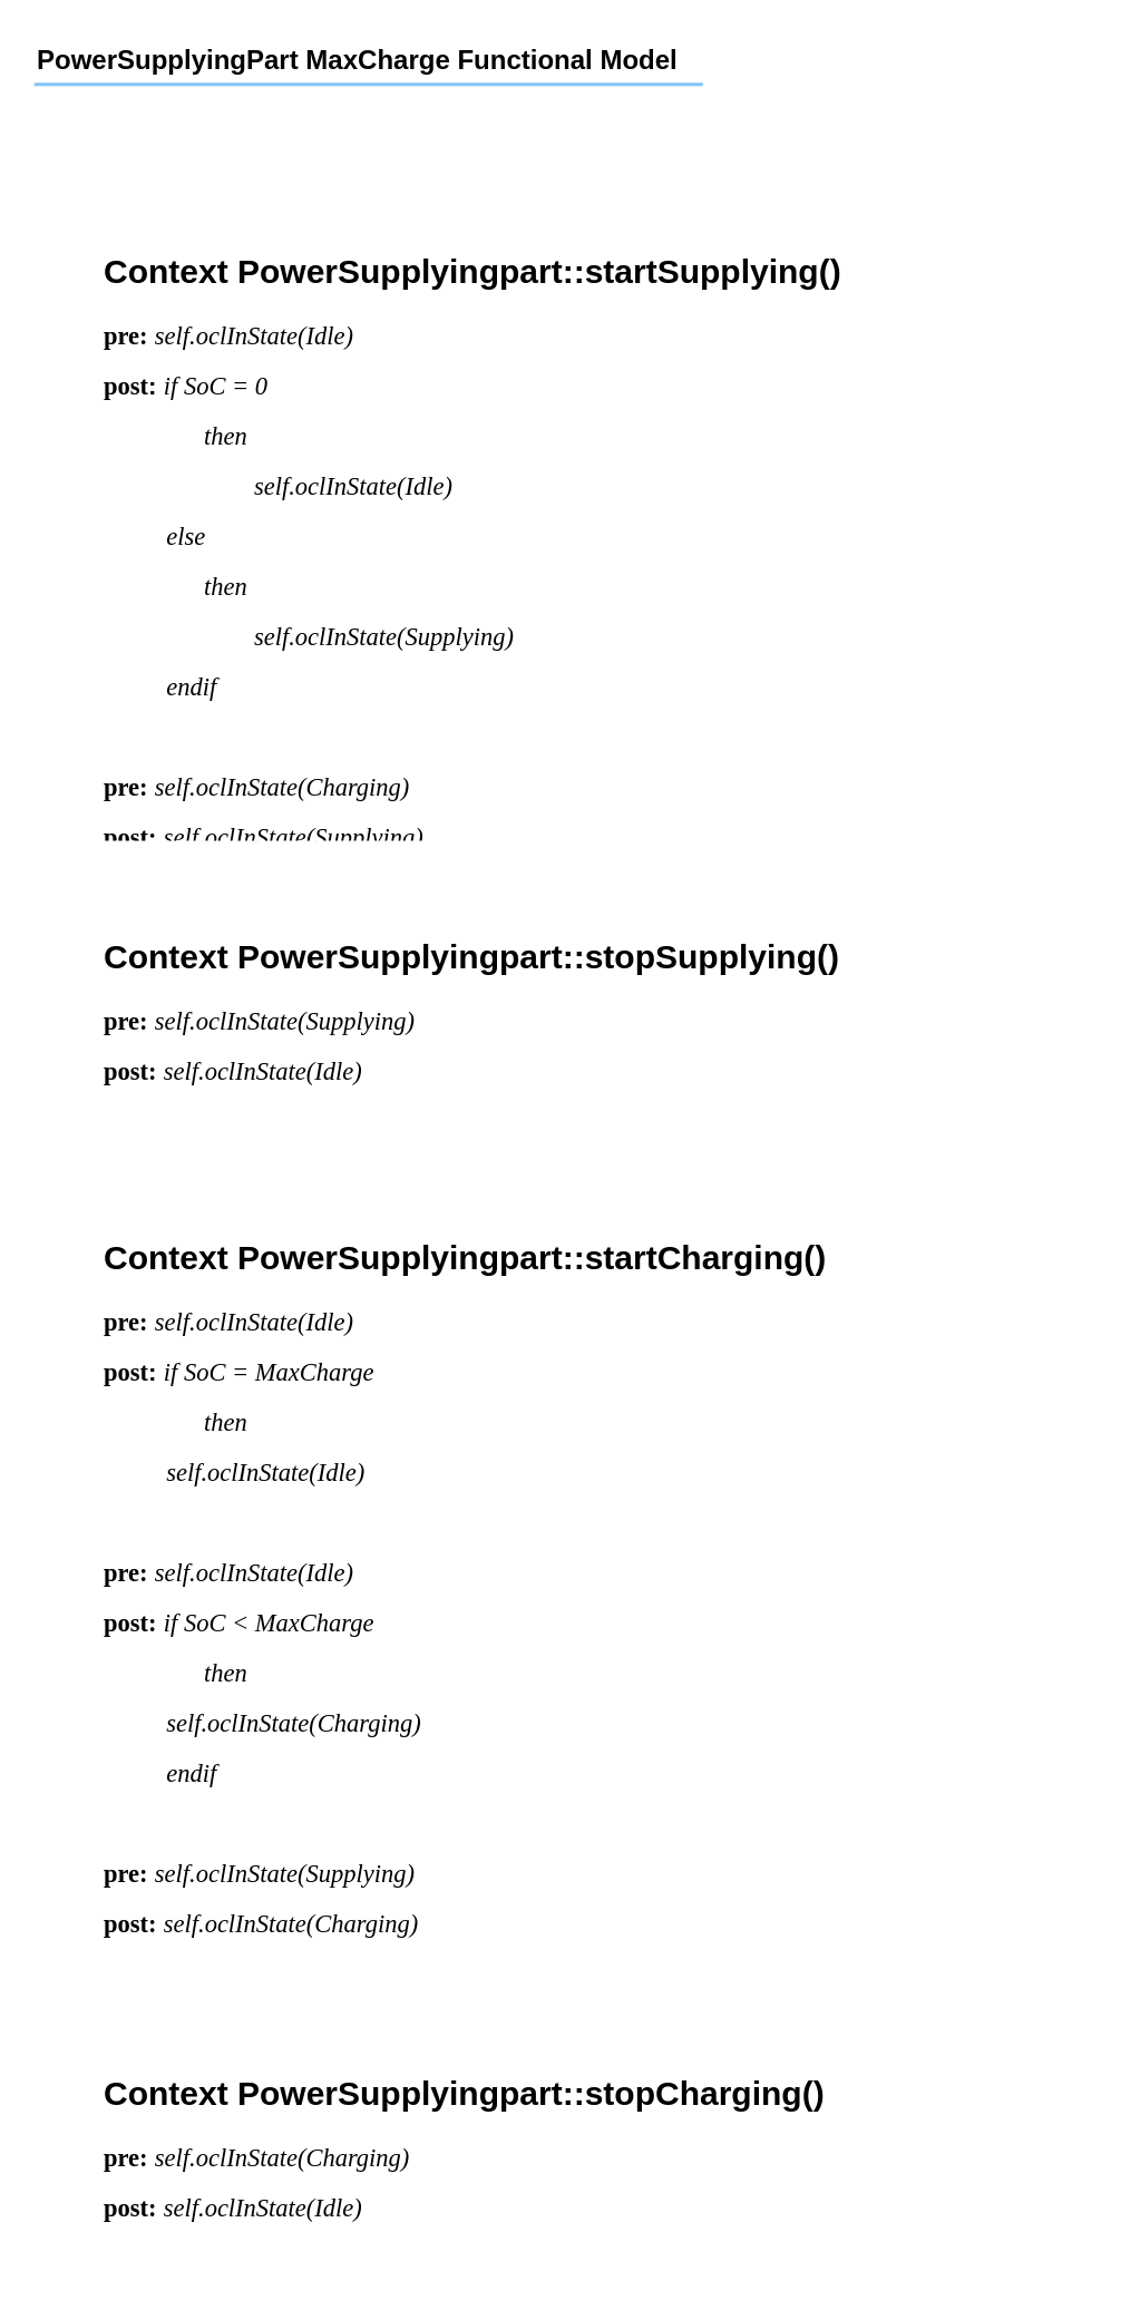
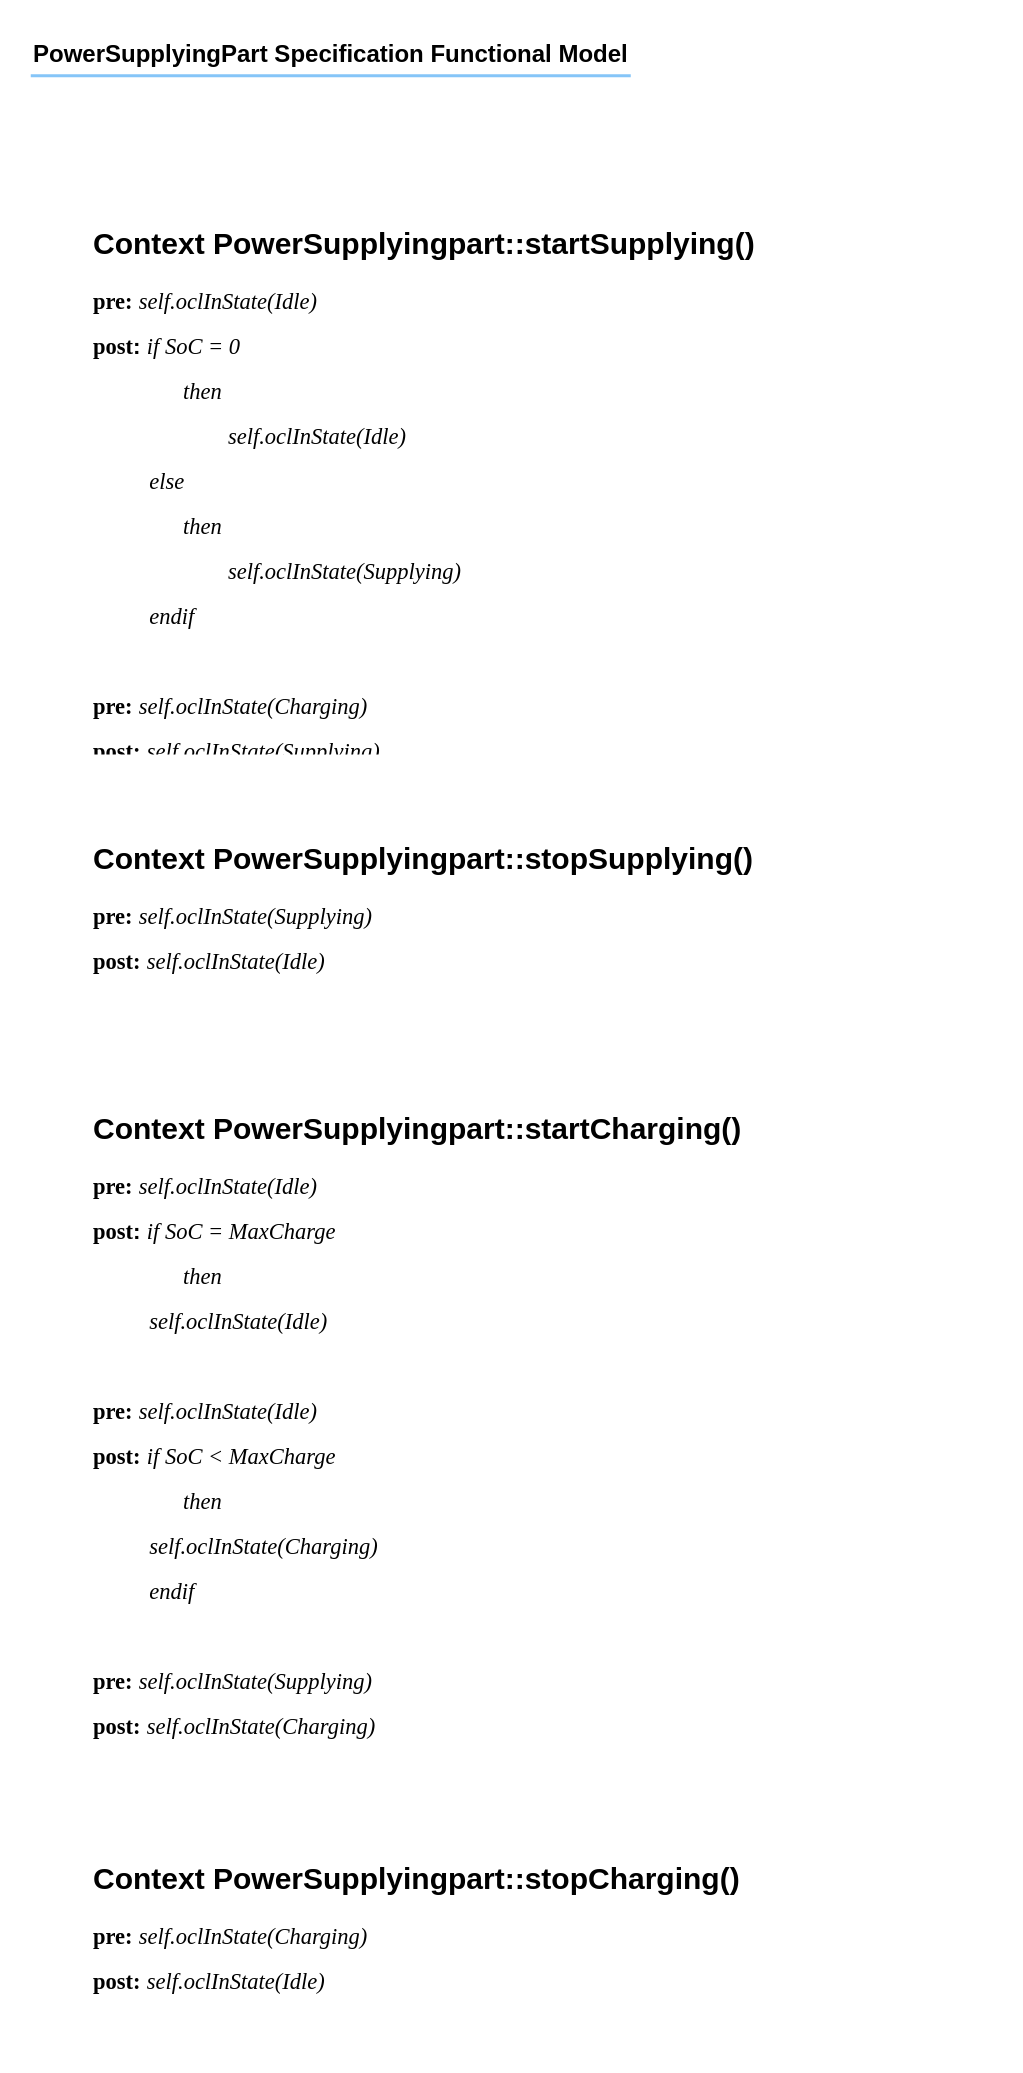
  <mxCell id="0" />
  <mxCell id="1" parent="0" />
  <mxCell id="2" value="&lt;h1 style=&quot;margin-top: 0px;&quot;&gt;&lt;font style=&quot;font-size: 20px;&quot;&gt;Context PowerSupplyingpart::startSupplying()&lt;/font&gt;&lt;/h1&gt;&lt;p&gt;&lt;font style=&quot;font-size: 15px;&quot;&gt;&lt;b style=&quot;&quot;&gt;&lt;font face=&quot;Times New Roman&quot;&gt;pre:&lt;/font&gt; &lt;/b&gt;&lt;font face=&quot;Times New Roman&quot;&gt;&lt;i&gt;self.oclInState(Idle)&lt;/i&gt;&lt;/font&gt;&lt;/font&gt;&lt;/p&gt;&lt;p&gt;&lt;font style=&quot;font-size: 15px;&quot;&gt;&lt;b&gt;&lt;font face=&quot;Times New Roman&quot;&gt;post&lt;/font&gt;:&lt;/b&gt;&amp;nbsp;&lt;font face=&quot;Times New Roman&quot;&gt;&lt;i&gt;if SoC = 0&lt;/i&gt;&lt;/font&gt;&lt;/font&gt;&lt;/p&gt;&lt;p&gt;&lt;font face=&quot;Times New Roman&quot; style=&quot;font-size: 15px;&quot;&gt;&lt;i&gt;&lt;span style=&quot;white-space: pre;&quot;&gt;&#09;&lt;/span&gt;&lt;span style=&quot;white-space: pre;&quot;&gt;&#09;&lt;/span&gt;then&lt;br&gt;&lt;/i&gt;&lt;/font&gt;&lt;/p&gt;&lt;p&gt;&lt;font style=&quot;font-size: 15px;&quot;&gt;&lt;font face=&quot;Times New Roman&quot;&gt;&lt;i&gt;&lt;span style=&quot;white-space: pre;&quot;&gt;&#09;&lt;/span&gt;&amp;nbsp; &lt;span style=&quot;white-space: pre;&quot;&gt;&#09;&lt;/span&gt;&lt;span style=&quot;white-space: pre;&quot;&gt;&#09;&lt;/span&gt;self.oclInState(Idle)&lt;/i&gt;&lt;/font&gt;&lt;br&gt;&lt;/font&gt;&lt;/p&gt;&lt;p&gt;&lt;i style=&quot;background-color: transparent; color: light-dark(rgb(0, 0, 0), rgb(255, 255, 255)); font-size: 15px; font-family: &amp;quot;Times New Roman&amp;quot;;&quot;&gt;&lt;span style=&quot;white-space: pre;&quot;&gt;&#09;&lt;/span&gt;&amp;nbsp; else&lt;/i&gt;&lt;/p&gt;&lt;p&gt;&lt;font face=&quot;Times New Roman&quot; style=&quot;font-size: 15px;&quot;&gt;&lt;i&gt;&lt;span style=&quot;white-space: pre;&quot;&gt;&#09;&lt;/span&gt;&lt;span style=&quot;white-space: pre;&quot;&gt;&#09;&lt;/span&gt;then&lt;br&gt;&lt;/i&gt;&lt;/font&gt;&lt;/p&gt;&lt;p&gt;&lt;i&gt;&lt;font face=&quot;Times New Roman&quot; style=&quot;font-size: 15px;&quot;&gt;&lt;/font&gt;&lt;/i&gt;&lt;/p&gt;&lt;p&gt;&lt;font face=&quot;Times New Roman&quot; style=&quot;font-size: 15px;&quot;&gt;&lt;i&gt;&lt;span style=&quot;white-space: pre;&quot;&gt;&#09;&lt;/span&gt;&amp;nbsp; &lt;span style=&quot;white-space: pre;&quot;&gt;&#09;&lt;/span&gt;&lt;span style=&quot;white-space: pre;&quot;&gt;&#09;&lt;/span&gt;self.oclInState(Supplying)&lt;/i&gt;&lt;/font&gt;&lt;/p&gt;&lt;p&gt;&lt;font style=&quot;font-size: 15px;&quot;&gt;&lt;/font&gt;&lt;/p&gt;&lt;p&gt;&lt;font style=&quot;font-size: 15px;&quot;&gt;&lt;span style=&quot;white-space: pre;&quot;&gt;&#09;&lt;/span&gt;&amp;nbsp;&lt;font face=&quot;Times New Roman&quot;&gt;&lt;i&gt;endif&lt;/i&gt;&lt;/font&gt;&lt;br&gt;&lt;/font&gt;&lt;/p&gt;&lt;div&gt;&lt;font style=&quot;font-size: 15px;&quot;&gt;&lt;font face=&quot;Times New Roman&quot;&gt;&lt;i&gt;&lt;br&gt;&lt;/i&gt;&lt;/font&gt;&lt;/font&gt;&lt;/div&gt;&lt;p&gt;&lt;font style=&quot;font-size: 15px;&quot;&gt;&lt;b&gt;&lt;font face=&quot;Times New Roman&quot;&gt;pre:&lt;/font&gt;&amp;nbsp;&lt;/b&gt;&lt;font face=&quot;Times New Roman&quot;&gt;&lt;i&gt;self.oclInState(Charging)&lt;/i&gt;&lt;/font&gt;&lt;/font&gt;&lt;/p&gt;&lt;p&gt;&lt;font style=&quot;font-size: 15px;&quot;&gt;&lt;font style=&quot;&quot;&gt;&lt;b&gt;&lt;font face=&quot;Times New Roman&quot;&gt;post:&lt;/font&gt;&lt;/b&gt;&amp;nbsp;&lt;/font&gt;&lt;span style=&quot;background-color: transparent; color: light-dark(rgb(0, 0, 0), rgb(255, 255, 255));&quot;&gt;&lt;font face=&quot;Times New Roman&quot;&gt;&lt;i&gt;self.oclInState(Supplying)&lt;/i&gt;&lt;/font&gt;&lt;/span&gt;&lt;/font&gt;&lt;/p&gt;" style="text;html=1;whiteSpace=wrap;overflow=hidden;rounded=0;" parent="1" vertex="1"><mxGeometry x="60" y="140" width="600" height="360" as="geometry" /></mxCell>
  <mxCell id="3" value="" style="group" parent="1" vertex="1" connectable="0"><mxGeometry x="20" y="20" width="450" height="35" as="geometry" /></mxCell>
- <mxCell id="4" value="&lt;b&gt;PowerSupplyingPart MaxCharge Functional Model&lt;/b&gt;" style="text;fontSize=16;verticalAlign=middle;strokeColor=none;fillColor=none;whiteSpace=wrap;html=1;" parent="3" vertex="1"><mxGeometry width="450" height="30" as="geometry" /></mxCell>
+ <mxCell id="4" value="&lt;b&gt;PowerSupplyingPart Specification Functional Model&lt;/b&gt;" style="text;fontSize=16;verticalAlign=middle;strokeColor=none;fillColor=none;whiteSpace=wrap;html=1;" parent="3" vertex="1"><mxGeometry width="450" height="30" as="geometry" /></mxCell>
  <mxCell id="5" value="" style="dashed=0;shape=line;strokeWidth=2;noLabel=1;strokeColor=#0C8CF2;opacity=50;" parent="3" vertex="1"><mxGeometry y="25" width="400" height="10" as="geometry" /></mxCell>
  <mxCell id="6" value="&lt;h1 style=&quot;margin-top: 0px;&quot;&gt;&lt;font style=&quot;font-size: 20px;&quot;&gt;Context PowerSupplyingpart::stopSupplying()&lt;/font&gt;&lt;/h1&gt;&lt;p&gt;&lt;b style=&quot;font-size: 15px; background-color: transparent; color: light-dark(rgb(0, 0, 0), rgb(255, 255, 255));&quot;&gt;&lt;font face=&quot;Times New Roman&quot;&gt;pre:&lt;/font&gt;&amp;nbsp;&lt;/b&gt;&lt;font style=&quot;font-size: 15px; background-color: transparent; color: light-dark(rgb(0, 0, 0), rgb(255, 255, 255));&quot; face=&quot;Times New Roman&quot;&gt;&lt;i&gt;self.oclInState(&lt;/i&gt;&lt;/font&gt;&lt;i style=&quot;font-size: 15px; background-color: transparent; color: light-dark(rgb(0, 0, 0), rgb(255, 255, 255)); font-family: &amp;quot;Times New Roman&amp;quot;;&quot;&gt;Supplying&lt;/i&gt;&lt;font style=&quot;font-size: 15px; background-color: transparent; color: light-dark(rgb(0, 0, 0), rgb(255, 255, 255));&quot; face=&quot;Times New Roman&quot;&gt;&lt;i&gt;)&lt;/i&gt;&lt;/font&gt;&lt;/p&gt;&lt;p&gt;&lt;font style=&quot;font-size: 15px;&quot;&gt;&lt;font style=&quot;&quot;&gt;&lt;b&gt;&lt;font face=&quot;Times New Roman&quot;&gt;post:&lt;/font&gt;&lt;/b&gt;&amp;nbsp;&lt;/font&gt;&lt;span style=&quot;background-color: transparent; color: light-dark(rgb(0, 0, 0), rgb(255, 255, 255));&quot;&gt;&lt;font face=&quot;Times New Roman&quot;&gt;&lt;i&gt;self.oclInState(Idle)&lt;/i&gt;&lt;/font&gt;&lt;/span&gt;&lt;/font&gt;&lt;/p&gt;" style="text;html=1;whiteSpace=wrap;overflow=hidden;rounded=0;" parent="1" vertex="1"><mxGeometry x="60" y="550" width="600" height="130" as="geometry" /></mxCell>
  <mxCell id="7" value="&lt;h1 style=&quot;margin-top: 0px;&quot;&gt;&lt;font style=&quot;font-size: 20px;&quot;&gt;Context PowerSupplyingpart::startCharging()&lt;/font&gt;&lt;/h1&gt;&lt;p&gt;&lt;font style=&quot;font-size: 15px;&quot;&gt;&lt;b style=&quot;&quot;&gt;&lt;font face=&quot;Times New Roman&quot;&gt;pre:&lt;/font&gt; &lt;/b&gt;&lt;font face=&quot;Times New Roman&quot;&gt;&lt;i&gt;self.oclInState(Idle)&lt;/i&gt;&lt;/font&gt;&lt;/font&gt;&lt;/p&gt;&lt;p&gt;&lt;font style=&quot;font-size: 15px;&quot;&gt;&lt;b&gt;&lt;font face=&quot;Times New Roman&quot;&gt;post&lt;/font&gt;:&lt;/b&gt;&amp;nbsp;&lt;font face=&quot;Times New Roman&quot;&gt;&lt;i&gt;if SoC = MaxCharge&lt;/i&gt;&lt;/font&gt;&lt;/font&gt;&lt;/p&gt;&lt;p&gt;&lt;font face=&quot;Times New Roman&quot; style=&quot;font-size: 15px;&quot;&gt;&lt;i&gt;&lt;span style=&quot;white-space: pre;&quot;&gt;&#09;&lt;/span&gt;&lt;span style=&quot;white-space: pre;&quot;&gt;&#09;&lt;/span&gt;then&lt;br&gt;&lt;/i&gt;&lt;/font&gt;&lt;/p&gt;&lt;p&gt;&lt;font style=&quot;font-size: 15px;&quot;&gt;&lt;font face=&quot;Times New Roman&quot;&gt;&lt;i&gt;&lt;span style=&quot;white-space: pre;&quot;&gt;&#09;&lt;/span&gt;&amp;nbsp; self.oclInState(Idle)&lt;/i&gt;&lt;/font&gt;&lt;br&gt;&lt;/font&gt;&lt;/p&gt;&lt;p&gt;&lt;font style=&quot;font-size: 15px;&quot;&gt;&lt;br&gt;&lt;/font&gt;&lt;/p&gt;&lt;p&gt;&lt;font style=&quot;font-size: 15px;&quot;&gt;&lt;b&gt;&lt;font face=&quot;Times New Roman&quot;&gt;pre:&lt;/font&gt;&amp;nbsp;&lt;/b&gt;&lt;font face=&quot;Times New Roman&quot;&gt;&lt;i&gt;self.oclInState(Idle)&lt;/i&gt;&lt;/font&gt;&lt;/font&gt;&lt;/p&gt;&lt;p&gt;&lt;font style=&quot;font-size: 15px;&quot;&gt;&lt;b&gt;&lt;font face=&quot;Times New Roman&quot;&gt;post:&lt;/font&gt;&lt;/b&gt;&amp;nbsp;&lt;font face=&quot;Times New Roman&quot;&gt;&lt;i&gt;if SoC &amp;lt;&amp;nbsp;&lt;/i&gt;&lt;/font&gt;&lt;/font&gt;&lt;i style=&quot;background-color: transparent; color: light-dark(rgb(0, 0, 0), rgb(255, 255, 255)); font-family: &amp;quot;Times New Roman&amp;quot;; font-size: 15px;&quot;&gt;MaxCharge&lt;/i&gt;&lt;/p&gt;&lt;p&gt;&lt;font face=&quot;Times New Roman&quot; style=&quot;font-size: 15px;&quot;&gt;&lt;i&gt;&lt;span style=&quot;white-space: pre;&quot;&gt;&#09;&lt;/span&gt;&lt;span style=&quot;white-space: pre;&quot;&gt;&#09;&lt;/span&gt;then&lt;br&gt;&lt;/i&gt;&lt;/font&gt;&lt;/p&gt;&lt;p&gt;&lt;i&gt;&lt;font face=&quot;Times New Roman&quot; style=&quot;font-size: 15px;&quot;&gt;&lt;/font&gt;&lt;/i&gt;&lt;/p&gt;&lt;p&gt;&lt;font face=&quot;Times New Roman&quot; style=&quot;font-size: 15px;&quot;&gt;&lt;i&gt;&lt;span style=&quot;white-space: pre;&quot;&gt;&#09;&lt;/span&gt;&amp;nbsp; self.oclInState(Charging)&lt;/i&gt;&lt;/font&gt;&lt;/p&gt;&lt;p&gt;&lt;font style=&quot;font-size: 15px;&quot;&gt;&lt;/font&gt;&lt;/p&gt;&lt;p&gt;&lt;font style=&quot;font-size: 15px;&quot;&gt;&lt;span style=&quot;white-space: pre;&quot;&gt;&#09;&lt;/span&gt;&amp;nbsp;&lt;font face=&quot;Times New Roman&quot;&gt;&lt;i&gt;endif&lt;/i&gt;&lt;/font&gt;&lt;br&gt;&lt;/font&gt;&lt;/p&gt;&lt;div&gt;&lt;font style=&quot;font-size: 15px;&quot;&gt;&lt;font face=&quot;Times New Roman&quot;&gt;&lt;i&gt;&lt;br&gt;&lt;/i&gt;&lt;/font&gt;&lt;/font&gt;&lt;/div&gt;&lt;p&gt;&lt;font style=&quot;font-size: 15px;&quot;&gt;&lt;b&gt;&lt;font face=&quot;Times New Roman&quot;&gt;pre:&lt;/font&gt;&amp;nbsp;&lt;/b&gt;&lt;font face=&quot;Times New Roman&quot;&gt;&lt;i&gt;self.oclInState(&lt;/i&gt;&lt;/font&gt;&lt;i style=&quot;font-family: &amp;quot;Times New Roman&amp;quot;;&quot;&gt;Supplying&lt;/i&gt;&lt;font face=&quot;Times New Roman&quot;&gt;&lt;i&gt;)&lt;/i&gt;&lt;/font&gt;&lt;/font&gt;&lt;/p&gt;&lt;p&gt;&lt;font style=&quot;font-size: 15px;&quot;&gt;&lt;font style=&quot;&quot;&gt;&lt;b&gt;&lt;font face=&quot;Times New Roman&quot;&gt;post:&lt;/font&gt;&lt;/b&gt;&amp;nbsp;&lt;/font&gt;&lt;span style=&quot;background-color: transparent; color: light-dark(rgb(0, 0, 0), rgb(255, 255, 255));&quot;&gt;&lt;font face=&quot;Times New Roman&quot;&gt;&lt;i&gt;self.oclInState(&lt;/i&gt;&lt;/font&gt;&lt;/span&gt;&lt;i style=&quot;font-family: &amp;quot;Times New Roman&amp;quot;;&quot;&gt;Charging&lt;/i&gt;&lt;span style=&quot;background-color: transparent; color: light-dark(rgb(0, 0, 0), rgb(255, 255, 255));&quot;&gt;&lt;font face=&quot;Times New Roman&quot;&gt;&lt;i&gt;)&lt;/i&gt;&lt;/font&gt;&lt;/span&gt;&lt;/font&gt;&lt;/p&gt;" style="text;html=1;whiteSpace=wrap;overflow=hidden;rounded=0;" parent="1" vertex="1"><mxGeometry x="60" y="730" width="600" height="440" as="geometry" /></mxCell>
  <mxCell id="8" value="&lt;h1 style=&quot;margin-top: 0px;&quot;&gt;&lt;font style=&quot;font-size: 20px;&quot;&gt;Context PowerSupplyingpart::stopCharging()&lt;/font&gt;&lt;/h1&gt;&lt;p&gt;&lt;b style=&quot;font-size: 15px; background-color: transparent; color: light-dark(rgb(0, 0, 0), rgb(255, 255, 255));&quot;&gt;&lt;font face=&quot;Times New Roman&quot;&gt;pre:&lt;/font&gt;&amp;nbsp;&lt;/b&gt;&lt;font style=&quot;font-size: 15px; background-color: transparent; color: light-dark(rgb(0, 0, 0), rgb(255, 255, 255));&quot; face=&quot;Times New Roman&quot;&gt;&lt;i&gt;self.oclInState(&lt;/i&gt;&lt;/font&gt;&lt;i style=&quot;font-size: 15px; background-color: transparent; color: light-dark(rgb(0, 0, 0), rgb(255, 255, 255)); font-family: &amp;quot;Times New Roman&amp;quot;;&quot;&gt;Charging&lt;/i&gt;&lt;font style=&quot;font-size: 15px; background-color: transparent; color: light-dark(rgb(0, 0, 0), rgb(255, 255, 255));&quot; face=&quot;Times New Roman&quot;&gt;&lt;i&gt;)&lt;/i&gt;&lt;/font&gt;&lt;/p&gt;&lt;p&gt;&lt;font style=&quot;font-size: 15px;&quot;&gt;&lt;font style=&quot;&quot;&gt;&lt;b&gt;&lt;font face=&quot;Times New Roman&quot;&gt;post:&lt;/font&gt;&lt;/b&gt;&amp;nbsp;&lt;/font&gt;&lt;span style=&quot;background-color: transparent; color: light-dark(rgb(0, 0, 0), rgb(255, 255, 255));&quot;&gt;&lt;font face=&quot;Times New Roman&quot;&gt;&lt;i&gt;self.oclInState(Idle)&lt;/i&gt;&lt;/font&gt;&lt;/span&gt;&lt;/font&gt;&lt;/p&gt;" style="text;html=1;whiteSpace=wrap;overflow=hidden;rounded=0;" parent="1" vertex="1"><mxGeometry x="60" y="1230" width="600" height="130" as="geometry" /></mxCell>
